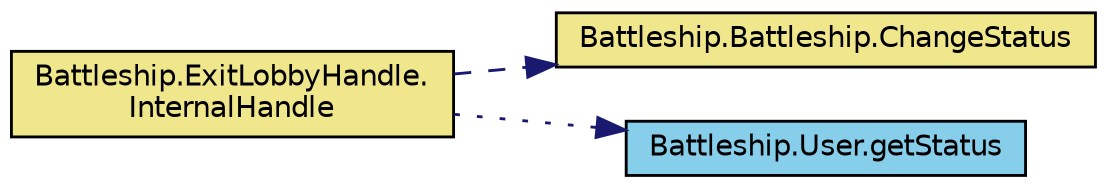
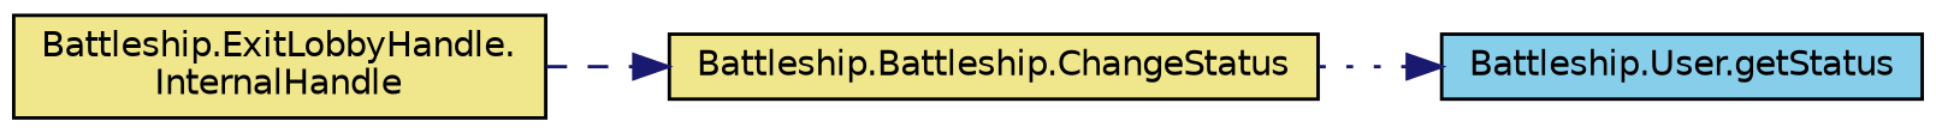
  digraph {
    rankdir=LR
    node [color=black fillcolor=khaki fontname=Helvetica fontsize=10 shape=record style=filled]
    edge [color=midnightblue fontname=Helvetica fontsize=10 labelfontname=Helvetica labelfontsize=10]
    n1 [fontcolor=black height=0.2 label="Battleship.ExitLobbyHandle.\lInternalHandle" width=0.4]
    n2 [height=0.2 label="Battleship.Battleship.ChangeStatus" width=0.4]
    n3 [fillcolor=skyblue height=0.2 label="Battleship.User.getStatus" width=0.4]
    n1 -> n2 [style=dashed]
-   n1 -> n3 [style=dotted]
+   n2 -> n3 [style=dotted]
  }
